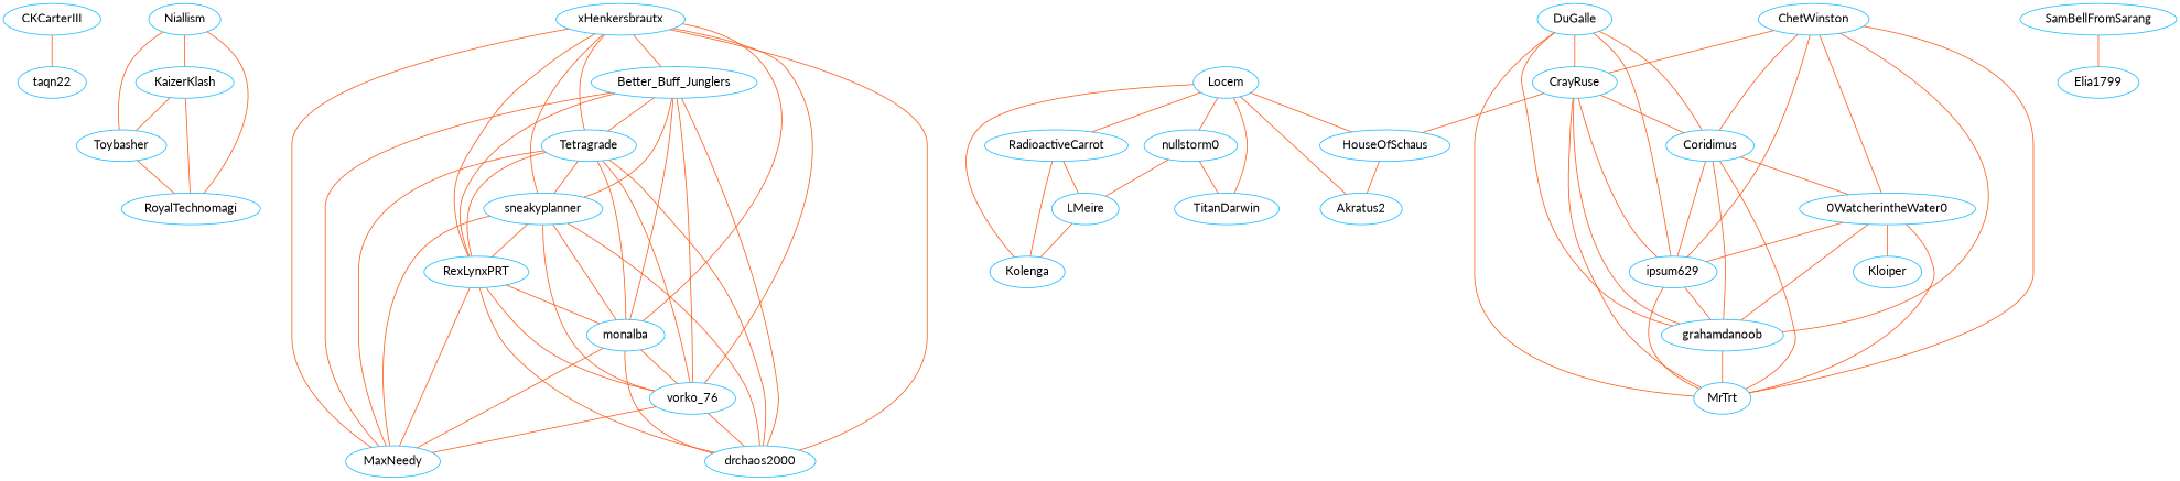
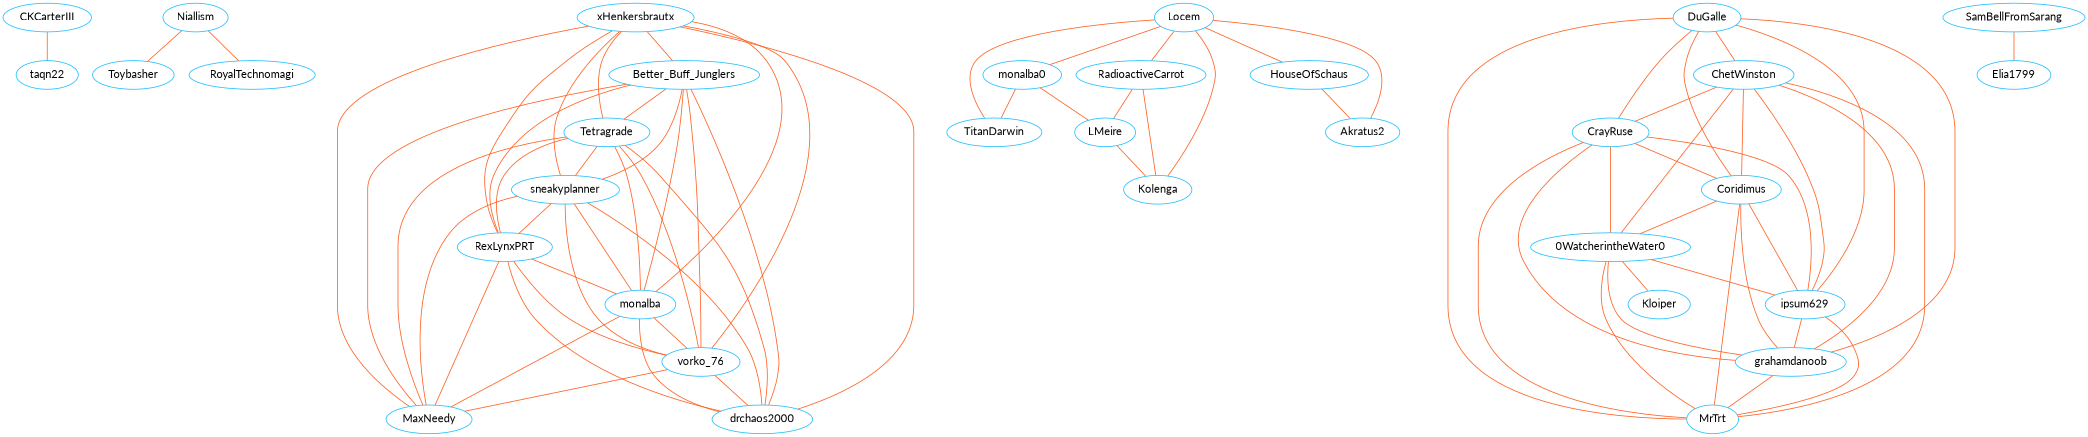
  strict graph {
    fontname=Lato
    node [color="#1fbfff" fontname=Lato]
    edge [color="#ff5f1f" fontname=Lato title="['CrusaderKings', 'eu4']" weight=2]
    n1 [label=CKCarterIII title=CKCarterIII]
    n2 [label=taqn22 title=taqn22]
    n3 [label=Niallism title=Niallism]
-   n4 [label=KaizerKlash title=KaizerKlash]
    n5 [label=Toybasher title=Toybasher]
    n6 [label=RoyalTechnomagi title=RoyalTechnomagi]
    n7 [label=xHenkersbrautx title=xHenkersbrautx]
    n8 [label=Better_Buff_Junglers title=Better_Buff_Junglers]
    n9 [label=Tetragrade title=Tetragrade]
    n10 [label=sneakyplanner title=sneakyplanner]
    n11 [label=RexLynxPRT title=RexLynxPRT]
    n12 [label=monalba title=monalba]
    n13 [label=vorko_76 title=vorko_76]
    n14 [label=MaxNeedy title=MaxNeedy]
    n15 [label=drchaos2000 title=drchaos2000]
    n16 [label=Locem title=Locem]
-   n17 [label=nullstorm0 title=nullstorm0]
+   n17 [label=monalba0 title=nullstorm0]
    n18 [label=TitanDarwin title=TitanDarwin]
    n19 [label=RadioactiveCarrot title=RadioactiveCarrot]
    n20 [label=Kolenga title=Kolenga]
    n21 [label=HouseOfSchaus title=HouseOfSchaus]
    n22 [label=Akratus2 title=Akratus2]
    n23 [label=LMeire title=LMeire]
    n24 [label=DuGalle title=DuGalle]
    n25 [label=ChetWinston title=ChetWinston]
    n26 [label=CrayRuse title=CrayRuse]
    n27 [label=Coridimus title=Coridimus]
    n28 [label=ipsum629 title=ipsum629]
    n29 [label=grahamdanoob title=grahamdanoob]
    n30 [label=MrTrt title=MrTrt]
    n31 [label="0WatcherintheWater0" title="0WatcherintheWater0"]
    n32 [label=Kloiper title=Kloiper]
    n33 [label=SamBellFromSarang title=SamBellFromSarang]
    n34 [label=Elia1799 title=Elia1799]
    n1 -- n2 [title="['CrusaderKings', 'civ']" width=2]
-   n3 -- n4 [title="['Stellaris', 'civ']" width=2]
    n3 -- n5 [title="['Stellaris', 'civ']" width=2]
    n3 -- n6 [title="['Stellaris', 'civ']" width=2]
-   n4 -- n5 [title="['Stellaris', 'civ']" width=2]
-   n4 -- n6 [title="['Stellaris', 'civ']" width=2]
-   n5 -- n6 [title="['Stellaris', 'civ']" width=2]
    n7 -- n8 [width=2]
    n7 -- n9 [width=2]
    n7 -- n10 [width=2]
    n7 -- n11 [width=2]
    n7 -- n12 [width=2]
    n7 -- n13 [width=2]
    n7 -- n14 [width=2]
    n7 -- n15 [width=2]
    n8 -- n9 [width=2]
    n8 -- n10 [width=2]
    n8 -- n11 [width=2]
    n8 -- n12 [width=2]
    n8 -- n13 [width=2]
    n8 -- n14 [width=2]
    n8 -- n15 [width=2]
    n9 -- n10 [width=2]
    n9 -- n11 [width=2]
    n9 -- n12 [width=2]
    n9 -- n13 [width=2]
    n9 -- n14 [width=2]
    n9 -- n15 [width=2]
    n10 -- n11 [width=2]
    n10 -- n12 [width=2]
    n10 -- n13 [width=2]
    n10 -- n14 [width=2]
    n10 -- n15 [width=2]
    n11 -- n12 [width=2]
    n11 -- n13 [width=2]
    n11 -- n14 [width=2]
    n11 -- n15 [width=2]
    n12 -- n13 [width=2]
    n12 -- n14 [width=2]
    n12 -- n15 [width=2]
    n13 -- n14 [width=2]
    n13 -- n15 [width=2]
    n16 -- n17 [title="['CrusaderKings', 'totalwar']" width=2]
    n16 -- n18 [title="['CrusaderKings', 'totalwar']" width=2]
    n16 -- n19 [title="['Stellaris', 'CrusaderKings']" width=2]
    n16 -- n20 [title="['Stellaris', 'CrusaderKings']" width=2]
    n16 -- n21 [title="['Stellaris', 'totalwar']" width=2]
    n16 -- n22 [title="['Stellaris', 'totalwar']" width=2]
    n17 -- n18 [title="['CrusaderKings', 'totalwar']" width=2]
    n17 -- n23 [title="['Stellaris', 'CrusaderKings']" width=2]
    n19 -- n20 [title="['Stellaris', 'CrusaderKings']" width=2]
    n19 -- n23 [title="['Stellaris', 'CrusaderKings']" width=2]
    n21 -- n22 [title="['Stellaris', 'totalwar']" width=2]
    n23 -- n20 [title="['Stellaris', 'CrusaderKings']" width=2]
+   n24 -- n25 [title="['Stellaris', 'eu4']" width=2]
    n24 -- n26 [title="['Stellaris', 'eu4']" width=2]
    n24 -- n27 [title="['Stellaris', 'eu4']" width=2]
    n24 -- n28 [title="['Stellaris', 'eu4']" width=2]
    n24 -- n29 [title="['Stellaris', 'eu4']" width=2]
    n24 -- n30 [title="['Stellaris', 'eu4']" width=2]
    n25 -- n26 [title="['Stellaris', 'eu4']" width=2]
    n25 -- n27 [title="['Stellaris', 'eu4']" width=2]
    n25 -- n28 [title="['Stellaris', 'eu4']" width=2]
    n25 -- n29 [title="['Stellaris', 'eu4']" width=2]
    n25 -- n30 [title="['Stellaris', 'eu4']" width=2]
    n25 -- n31 [title="['Stellaris', 'eu4']" width=2]
    n26 -- n27 [title="['Stellaris', 'eu4']" width=2]
    n26 -- n28 [title="['Stellaris', 'eu4']" width=2]
    n26 -- n29 [title="['Stellaris', 'eu4']" width=2]
    n26 -- n30 [title="['Stellaris', 'eu4']" width=2]
-   n26 -- n21 [title="['Stellaris', 'eu4']" width=2]
+   n26 -- n31 [title="['Stellaris', 'eu4']" width=2]
    n27 -- n28 [title="['Stellaris', 'eu4']" width=2]
    n27 -- n29 [title="['Stellaris', 'eu4']" width=2]
    n27 -- n30 [title="['Stellaris', 'eu4']" width=2]
    n27 -- n31 [title="['Stellaris', 'eu4']" width=2]
    n28 -- n29 [title="['Stellaris', 'eu4']" width=2]
    n28 -- n30 [title="['Stellaris', 'eu4']" width=2]
    n29 -- n30 [title="['Stellaris', 'eu4']" width=2]
    n31 -- n28 [title="['Stellaris', 'eu4']" width=2]
    n31 -- n29 [title="['Stellaris', 'eu4']" width=2]
    n31 -- n30 [title="['Stellaris', 'eu4']" width=2]
    n31 -- n32 [title="['eu4', 'hoi4']" width=2]
    n33 -- n34 [title="['CitiesSkylines', 'SimCity']" width=2]
  }
